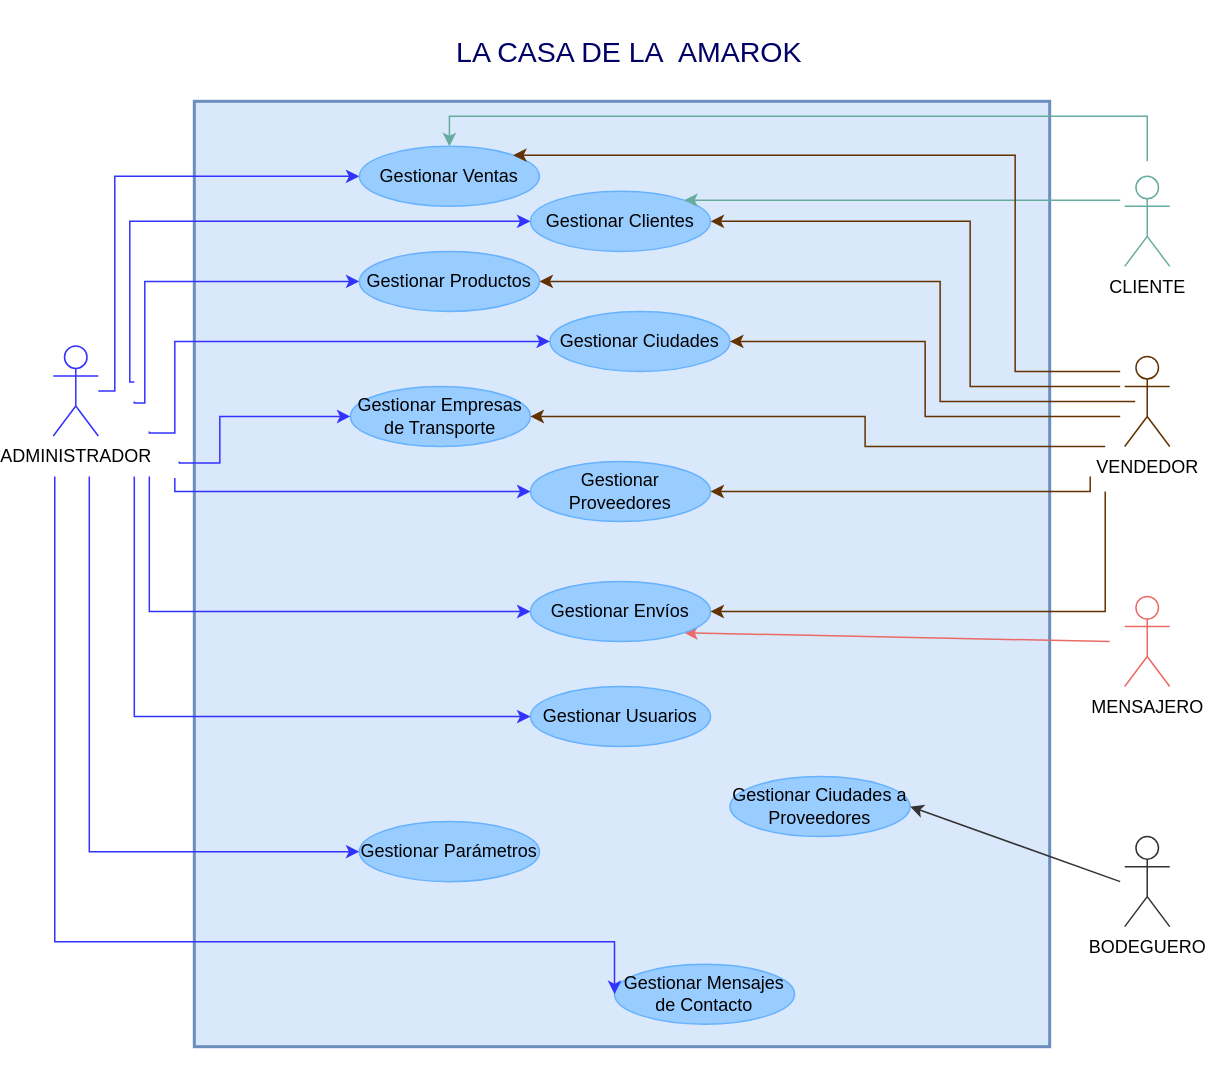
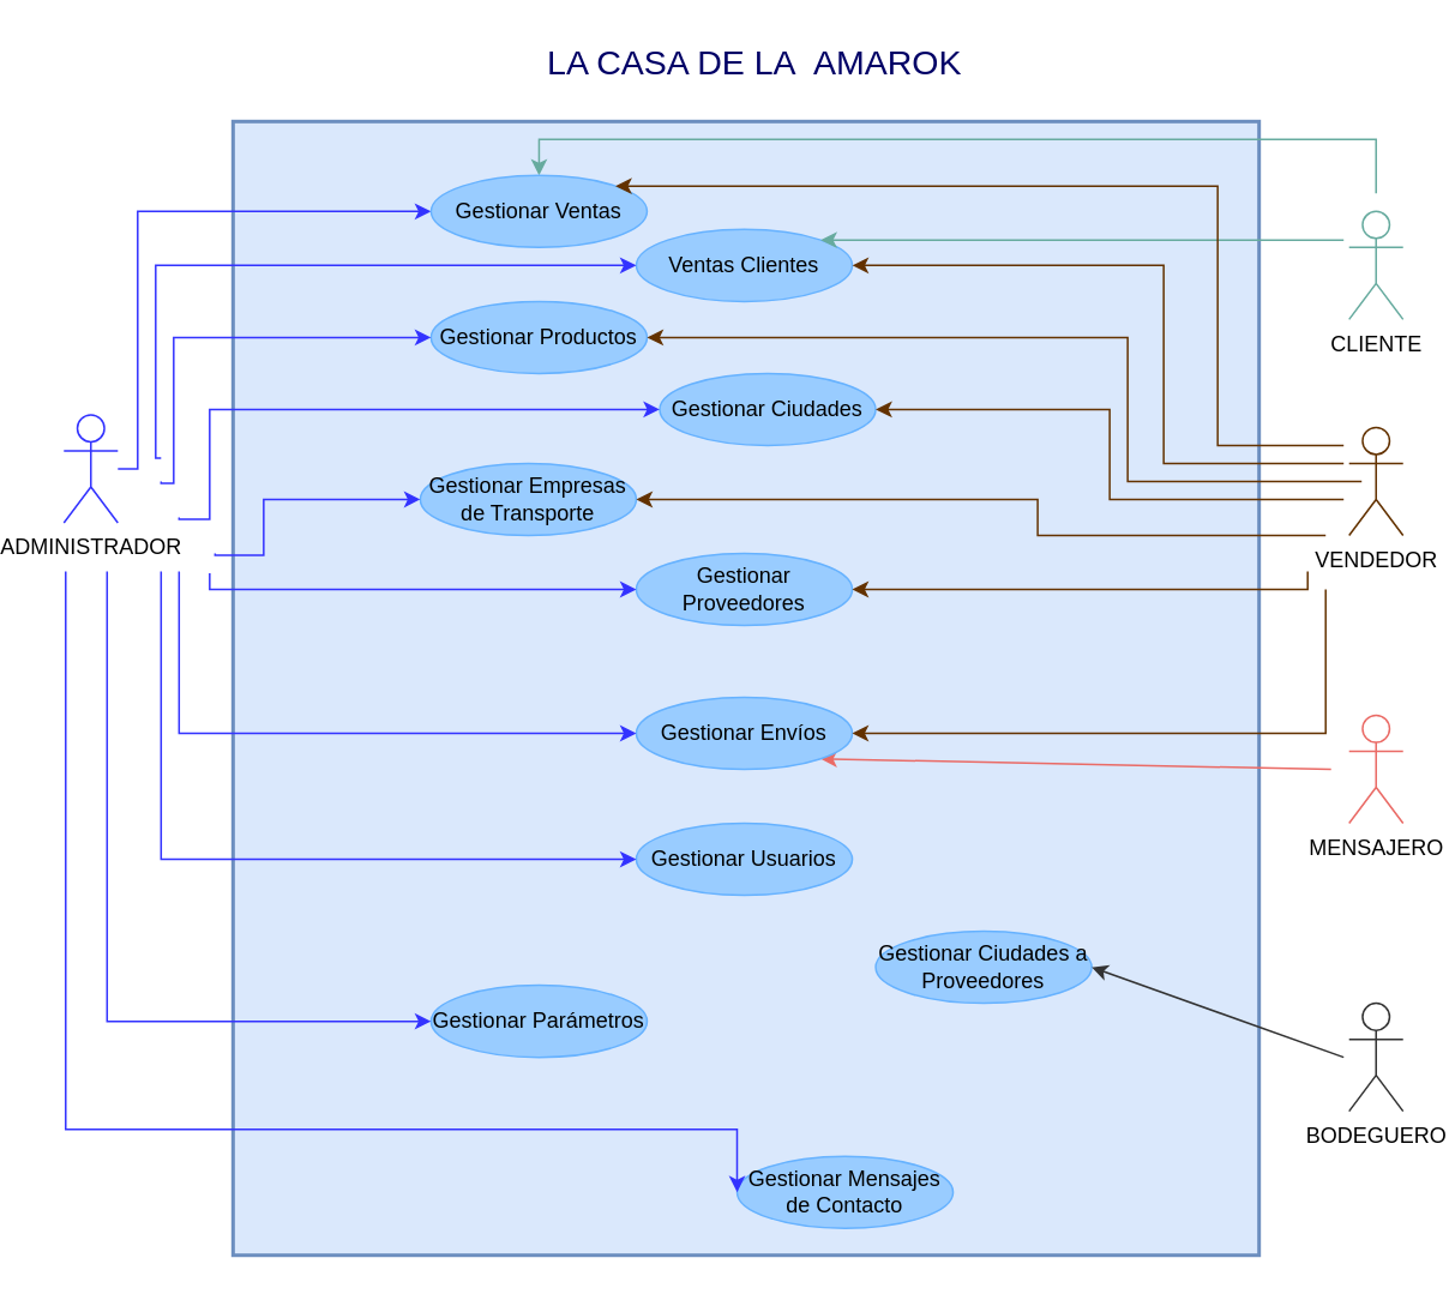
  <mxCell id="0" />
  <mxCell id="1" parent="0" />
  <mxCell id="2" value="" style="rounded=0;whiteSpace=wrap;html=1;fillColor=#dae8fc;strokeColor=#6c8ebf;strokeWidth=2;" vertex="1" parent="1"><mxGeometry x="114" y="67" width="570" height="630" as="geometry" /></mxCell>
  <mxCell id="3" style="rounded=0;orthogonalLoop=1;jettySize=auto;html=1;entryX=0;entryY=0.5;entryDx=0;entryDy=0;edgeStyle=orthogonalEdgeStyle;strokeColor=#3333FF;" edge="1" parent="1" source="4" target="8"><mxGeometry relative="1" as="geometry"><Array as="points"><mxPoint x="61" y="260" /><mxPoint x="61" y="117" /></Array></mxGeometry></mxCell>
  <mxCell id="4" value="ADMINISTRADOR" style="shape=umlActor;verticalLabelPosition=bottom;verticalAlign=top;html=1;outlineConnect=0;strokeColor=#3333FF;" vertex="1" parent="1"><mxGeometry x="20" y="230" width="30" height="60" as="geometry" /></mxCell>
  <mxCell id="5" value="MENSAJERO" style="shape=umlActor;verticalLabelPosition=bottom;verticalAlign=top;html=1;outlineConnect=0;strokeColor=#EA6B66;" vertex="1" parent="1"><mxGeometry x="734" y="397" width="30" height="60" as="geometry" /></mxCell>
  <mxCell id="6" style="rounded=0;orthogonalLoop=1;jettySize=auto;html=1;entryX=0.5;entryY=0;entryDx=0;entryDy=0;edgeStyle=orthogonalEdgeStyle;strokeColor=#67AB9F;" edge="1" parent="1" target="8"><mxGeometry relative="1" as="geometry"><Array as="points"><mxPoint x="749" y="77" /><mxPoint x="284" y="77" /></Array><mxPoint x="749" y="107" as="sourcePoint" /></mxGeometry></mxCell>
  <mxCell id="7" value="CLIENTE" style="shape=umlActor;verticalLabelPosition=bottom;verticalAlign=top;html=1;outlineConnect=0;strokeColor=#67AB9F;" vertex="1" parent="1"><mxGeometry x="734" y="117" width="30" height="60" as="geometry" /></mxCell>
  <mxCell id="8" value="Gestionar Ventas" style="ellipse;whiteSpace=wrap;html=1;fillColor=#99CCFF;strokeColor=#66B2FF;" vertex="1" parent="1"><mxGeometry x="224" y="97" width="120" height="40" as="geometry" /></mxCell>
- <mxCell id="9" value="Gestionar Clientes" style="ellipse;whiteSpace=wrap;html=1;fillColor=#99CCFF;strokeColor=#66B2FF;" vertex="1" parent="1"><mxGeometry x="338" y="127" width="120" height="40" as="geometry" /></mxCell>
+ <mxCell id="9" value="Ventas Clientes" style="ellipse;whiteSpace=wrap;html=1;fillColor=#99CCFF;strokeColor=#66B2FF;" vertex="1" parent="1"><mxGeometry x="338" y="127" width="120" height="40" as="geometry" /></mxCell>
  <mxCell id="10" value="Gestionar Productos" style="ellipse;whiteSpace=wrap;html=1;fillColor=#99CCFF;strokeColor=#66B2FF;" vertex="1" parent="1"><mxGeometry x="224" y="167" width="120" height="40" as="geometry" /></mxCell>
  <mxCell id="11" value="Gestionar Ciudades" style="ellipse;whiteSpace=wrap;html=1;fillColor=#99CCFF;strokeColor=#66B2FF;" vertex="1" parent="1"><mxGeometry x="351" y="207" width="120" height="40" as="geometry" /></mxCell>
  <mxCell id="12" value="Gestionar Empresas de Transporte" style="ellipse;whiteSpace=wrap;html=1;fillColor=#99CCFF;strokeColor=#66B2FF;" vertex="1" parent="1"><mxGeometry x="218" y="257" width="120" height="40" as="geometry" /></mxCell>
  <mxCell id="13" value="Gestionar Proveedores" style="ellipse;whiteSpace=wrap;html=1;fillColor=#99CCFF;strokeColor=#66B2FF;" vertex="1" parent="1"><mxGeometry x="338" y="307" width="120" height="40" as="geometry" /></mxCell>
  <mxCell id="14" style="rounded=0;orthogonalLoop=1;jettySize=auto;html=1;entryX=0;entryY=0.5;entryDx=0;entryDy=0;edgeStyle=orthogonalEdgeStyle;strokeColor=#3333FF;" edge="1" parent="1" target="9"><mxGeometry relative="1" as="geometry"><mxPoint x="74" y="254" as="sourcePoint" /><mxPoint x="234" y="117" as="targetPoint" /><Array as="points"><mxPoint x="71" y="254" /><mxPoint x="71" y="147" /></Array></mxGeometry></mxCell>
  <mxCell id="15" style="rounded=0;orthogonalLoop=1;jettySize=auto;html=1;entryX=0;entryY=0.5;entryDx=0;entryDy=0;edgeStyle=orthogonalEdgeStyle;strokeColor=#3333FF;" edge="1" parent="1" target="10"><mxGeometry relative="1" as="geometry"><mxPoint x="74" y="267" as="sourcePoint" /><mxPoint x="234" y="117" as="targetPoint" /><Array as="points"><mxPoint x="81" y="268" /><mxPoint x="81" y="187" /></Array></mxGeometry></mxCell>
  <mxCell id="16" style="rounded=0;orthogonalLoop=1;jettySize=auto;html=1;entryX=0;entryY=0.5;entryDx=0;entryDy=0;edgeStyle=orthogonalEdgeStyle;strokeColor=#3333FF;" edge="1" parent="1" target="11"><mxGeometry relative="1" as="geometry"><mxPoint x="84" y="287" as="sourcePoint" /><mxPoint x="234" y="197" as="targetPoint" /><Array as="points"><mxPoint x="84" y="288" /><mxPoint x="101" y="288" /><mxPoint x="101" y="227" /></Array></mxGeometry></mxCell>
  <mxCell id="17" style="rounded=0;orthogonalLoop=1;jettySize=auto;html=1;entryX=0;entryY=0.5;entryDx=0;entryDy=0;edgeStyle=orthogonalEdgeStyle;strokeColor=#3333FF;" edge="1" parent="1" target="12"><mxGeometry relative="1" as="geometry"><mxPoint x="104" y="307" as="sourcePoint" /><mxPoint x="354" y="317" as="targetPoint" /><Array as="points"><mxPoint x="104" y="308" /><mxPoint x="131" y="308" /><mxPoint x="131" y="277" /></Array></mxGeometry></mxCell>
  <mxCell id="18" style="rounded=0;orthogonalLoop=1;jettySize=auto;html=1;entryX=0;entryY=0.5;entryDx=0;entryDy=0;edgeStyle=orthogonalEdgeStyle;strokeColor=#3333FF;" edge="1" parent="1" target="13"><mxGeometry relative="1" as="geometry"><mxPoint x="101" y="318" as="sourcePoint" /><mxPoint x="234" y="357" as="targetPoint" /><Array as="points"><mxPoint x="101" y="327" /></Array></mxGeometry></mxCell>
  <mxCell id="19" style="rounded=0;orthogonalLoop=1;jettySize=auto;html=1;entryX=1;entryY=0;entryDx=0;entryDy=0;strokeColor=#67AB9F;edgeStyle=orthogonalEdgeStyle;" edge="1" parent="1" target="9"><mxGeometry relative="1" as="geometry"><mxPoint x="731" y="133" as="sourcePoint" /><mxPoint x="234" y="197" as="targetPoint" /><Array as="points"><mxPoint x="671" y="133" /><mxPoint x="671" y="133" /></Array></mxGeometry></mxCell>
  <mxCell id="20" style="rounded=0;orthogonalLoop=1;jettySize=auto;html=1;entryX=1;entryY=1;entryDx=0;entryDy=0;strokeColor=#EA6B66;" edge="1" parent="1" target="21"><mxGeometry relative="1" as="geometry"><mxPoint x="724" y="427" as="sourcePoint" /><mxPoint x="474" y="317" as="targetPoint" /></mxGeometry></mxCell>
  <mxCell id="21" value="Gestionar Envíos" style="ellipse;whiteSpace=wrap;html=1;fillColor=#99CCFF;strokeColor=#66B2FF;" vertex="1" parent="1"><mxGeometry x="338" y="387" width="120" height="40" as="geometry" /></mxCell>
  <mxCell id="22" style="rounded=0;orthogonalLoop=1;jettySize=auto;html=1;entryX=0;entryY=0.5;entryDx=0;entryDy=0;edgeStyle=orthogonalEdgeStyle;strokeColor=#3333FF;" edge="1" parent="1" target="21"><mxGeometry relative="1" as="geometry"><mxPoint x="84" y="317" as="sourcePoint" /><mxPoint x="349" y="397" as="targetPoint" /><Array as="points"><mxPoint x="84" y="407" /></Array></mxGeometry></mxCell>
  <mxCell id="23" value="Gestionar Usuarios" style="ellipse;whiteSpace=wrap;html=1;fillColor=#99CCFF;strokeColor=#66B2FF;" vertex="1" parent="1"><mxGeometry x="338" y="457" width="120" height="40" as="geometry" /></mxCell>
  <mxCell id="24" style="rounded=0;orthogonalLoop=1;jettySize=auto;html=1;entryX=0;entryY=0.5;entryDx=0;entryDy=0;edgeStyle=orthogonalEdgeStyle;strokeColor=#3333FF;" edge="1" parent="1" target="23"><mxGeometry relative="1" as="geometry"><mxPoint x="74" y="317" as="sourcePoint" /><mxPoint x="234" y="447" as="targetPoint" /><Array as="points"><mxPoint x="74" y="477" /></Array></mxGeometry></mxCell>
  <mxCell id="25" value="Gestionar Ciudades a Proveedores" style="ellipse;whiteSpace=wrap;html=1;fillColor=#99CCFF;strokeColor=#66B2FF;" vertex="1" parent="1"><mxGeometry x="471" y="517" width="120" height="40" as="geometry" /></mxCell>
  <mxCell id="26" value="Gestionar Parámetros" style="ellipse;whiteSpace=wrap;html=1;fillColor=#99CCFF;strokeColor=#66B2FF;" vertex="1" parent="1"><mxGeometry x="224" y="547" width="120" height="40" as="geometry" /></mxCell>
  <mxCell id="27" style="rounded=0;orthogonalLoop=1;jettySize=auto;html=1;entryX=0;entryY=0.5;entryDx=0;entryDy=0;edgeStyle=orthogonalEdgeStyle;strokeColor=#3333FF;" edge="1" parent="1" target="26"><mxGeometry relative="1" as="geometry"><mxPoint x="44" y="317" as="sourcePoint" /><mxPoint x="348" y="597" as="targetPoint" /><Array as="points"><mxPoint x="44" y="567" /></Array></mxGeometry></mxCell>
  <mxCell id="28" value="LA CASA DE LA&amp;nbsp; AMAROK" style="text;html=1;strokeColor=none;fillColor=none;align=center;verticalAlign=middle;whiteSpace=wrap;rounded=0;fontSize=19;fontColor=#000066;" vertex="1" parent="1"><mxGeometry x="244" y="20" width="320" height="30" as="geometry" /></mxCell>
  <mxCell id="29" value="Gestionar Mensajes de Contacto" style="ellipse;whiteSpace=wrap;html=1;fillColor=#99CCFF;strokeColor=#66B2FF;" vertex="1" parent="1"><mxGeometry x="394" y="642" width="120" height="40" as="geometry" /></mxCell>
  <mxCell id="30" style="rounded=0;orthogonalLoop=1;jettySize=auto;html=1;entryX=0;entryY=0.5;entryDx=0;entryDy=0;edgeStyle=orthogonalEdgeStyle;strokeColor=#3333FF;" edge="1" parent="1" target="29"><mxGeometry relative="1" as="geometry"><mxPoint x="21" y="317" as="sourcePoint" /><mxPoint x="354" y="517" as="targetPoint" /><Array as="points"><mxPoint x="21" y="627" /></Array></mxGeometry></mxCell>
  <mxCell id="31" value="VENDEDOR" style="shape=umlActor;verticalLabelPosition=bottom;verticalAlign=top;html=1;outlineConnect=0;strokeColor=#633200;" vertex="1" parent="1"><mxGeometry x="734" y="237" width="30" height="60" as="geometry" /></mxCell>
  <mxCell id="32" style="rounded=0;orthogonalLoop=1;jettySize=auto;html=1;entryX=1;entryY=0;entryDx=0;entryDy=0;strokeColor=#633200;edgeStyle=orthogonalEdgeStyle;" edge="1" parent="1" target="8"><mxGeometry relative="1" as="geometry"><mxPoint x="731" y="247" as="sourcePoint" /><mxPoint x="468" y="157" as="targetPoint" /><Array as="points"><mxPoint x="731" y="247" /><mxPoint x="661" y="247" /><mxPoint x="661" y="103" /></Array></mxGeometry></mxCell>
  <mxCell id="33" style="rounded=0;orthogonalLoop=1;jettySize=auto;html=1;entryX=1;entryY=0.5;entryDx=0;entryDy=0;strokeColor=#633200;edgeStyle=orthogonalEdgeStyle;" edge="1" parent="1" target="9"><mxGeometry relative="1" as="geometry"><mxPoint x="731" y="257" as="sourcePoint" /><mxPoint x="336" y="113" as="targetPoint" /><Array as="points"><mxPoint x="631" y="257" /><mxPoint x="631" y="147" /></Array></mxGeometry></mxCell>
  <mxCell id="34" style="rounded=0;orthogonalLoop=1;jettySize=auto;html=1;entryX=1;entryY=0.5;entryDx=0;entryDy=0;strokeColor=#633200;edgeStyle=orthogonalEdgeStyle;" edge="1" parent="1" target="10"><mxGeometry relative="1" as="geometry"><mxPoint x="741" y="267" as="sourcePoint" /><mxPoint x="468" y="157" as="targetPoint" /><Array as="points"><mxPoint x="611" y="267" /><mxPoint x="611" y="187" /></Array></mxGeometry></mxCell>
  <mxCell id="35" style="rounded=0;orthogonalLoop=1;jettySize=auto;html=1;entryX=1;entryY=0.5;entryDx=0;entryDy=0;strokeColor=#633200;edgeStyle=orthogonalEdgeStyle;" edge="1" parent="1" target="11"><mxGeometry relative="1" as="geometry"><mxPoint x="731" y="277" as="sourcePoint" /><mxPoint x="354" y="197" as="targetPoint" /><Array as="points"><mxPoint x="601" y="277" /><mxPoint x="601" y="227" /></Array></mxGeometry></mxCell>
  <mxCell id="36" style="rounded=0;orthogonalLoop=1;jettySize=auto;html=1;entryX=1;entryY=0.5;entryDx=0;entryDy=0;strokeColor=#633200;edgeStyle=orthogonalEdgeStyle;" edge="1" parent="1" target="12"><mxGeometry relative="1" as="geometry"><mxPoint x="721" y="297" as="sourcePoint" /><mxPoint x="481" y="237" as="targetPoint" /><Array as="points"><mxPoint x="721" y="297" /><mxPoint x="561" y="297" /><mxPoint x="561" y="277" /></Array></mxGeometry></mxCell>
  <mxCell id="37" style="rounded=0;orthogonalLoop=1;jettySize=auto;html=1;entryX=1;entryY=0.5;entryDx=0;entryDy=0;strokeColor=#633200;edgeStyle=orthogonalEdgeStyle;" edge="1" parent="1" target="13"><mxGeometry relative="1" as="geometry"><mxPoint x="711" y="317" as="sourcePoint" /><mxPoint x="348" y="287" as="targetPoint" /><Array as="points"><mxPoint x="711" y="327" /></Array></mxGeometry></mxCell>
  <mxCell id="38" style="rounded=0;orthogonalLoop=1;jettySize=auto;html=1;entryX=1;entryY=0.5;entryDx=0;entryDy=0;strokeColor=#633200;edgeStyle=orthogonalEdgeStyle;" edge="1" parent="1" target="21"><mxGeometry relative="1" as="geometry"><mxPoint x="721" y="327" as="sourcePoint" /><mxPoint x="468" y="327" as="targetPoint" /><Array as="points"><mxPoint x="721" y="407" /></Array></mxGeometry></mxCell>
  <mxCell id="39" value="BODEGUERO" style="shape=umlActor;verticalLabelPosition=bottom;verticalAlign=top;html=1;outlineConnect=0;strokeColor=#333333;" vertex="1" parent="1"><mxGeometry x="734" y="557" width="30" height="60" as="geometry" /></mxCell>
  <mxCell id="40" style="rounded=0;orthogonalLoop=1;jettySize=auto;html=1;entryX=1;entryY=0.5;entryDx=0;entryDy=0;strokeColor=#333333;" edge="1" parent="1" target="25"><mxGeometry relative="1" as="geometry"><mxPoint x="731" y="587" as="sourcePoint" /><mxPoint x="336" y="411" as="targetPoint" /></mxGeometry></mxCell>
